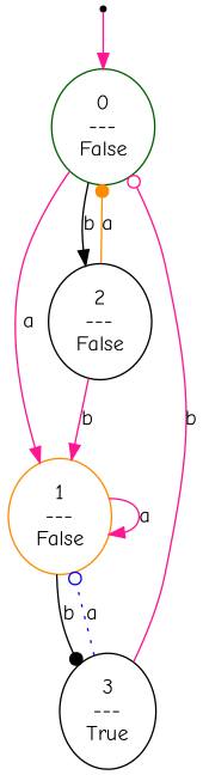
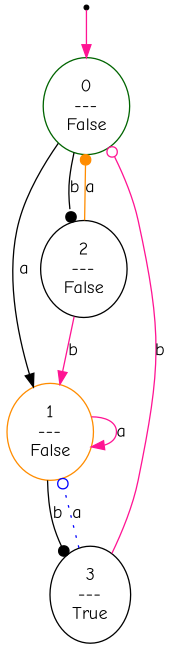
  digraph {
    fontname="Comic Neue"
    node [color=black fontname="Comic Neue"]
    edge [arrowhead=normal color=deeppink fontname="Comic Neue" style=solid]
    0 [shape=point]
    n2 [color=darkgreen label="0\n---\nFalse"]
    n3 [color=darkorange label="1\n---\nFalse"]
    n4 [label="2\n---\nFalse"]
    n5 [label="3\n---\nTrue"]
    0 -> n2
-   n2 -> n3 [label=a]
-   n2 -> n4 [color=black label=b]
+   n2 -> n3 [color=black label=a]
+   n2 -> n4 [arrowhead=dot color=black label=b]
    n3 -> n3 [label=a]
    n3 -> n5 [arrowhead=dot color=black label=b]
    n4 -> n2 [arrowhead=dot color=darkorange label=a]
    n4 -> n3 [label=b]
    n5 -> n2 [arrowhead=odot label=b]
    n5 -> n3 [arrowhead=odot color=blue label=a style=dotted]
  }
